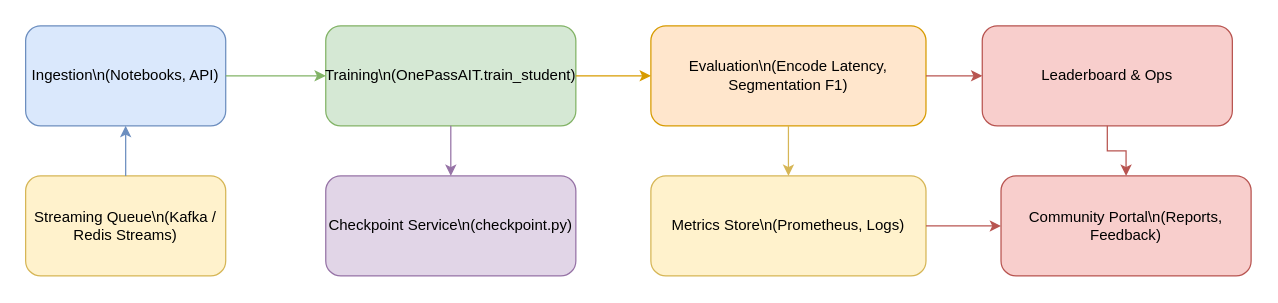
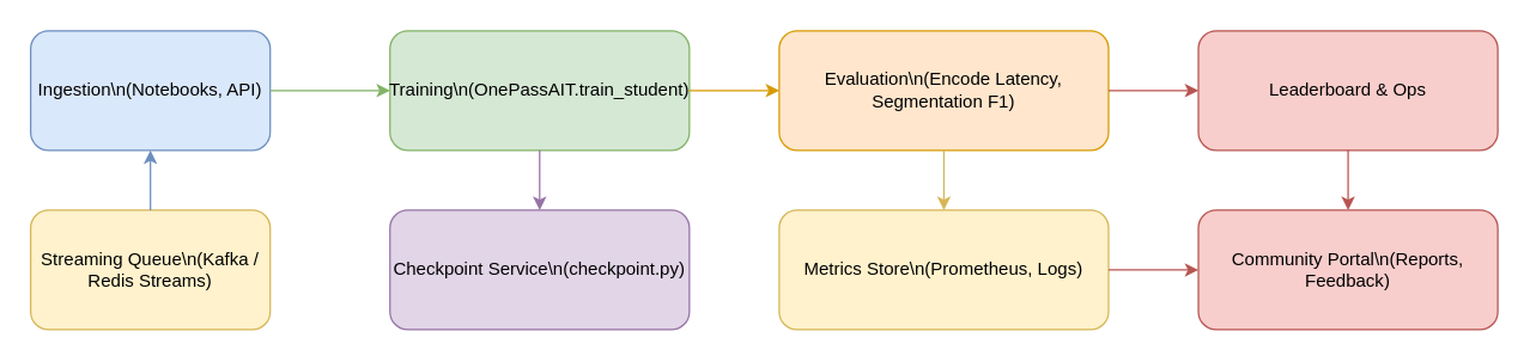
  <mxCell id="0" />
  <mxCell id="1" parent="0" />
  <mxCell id="2" value="Ingestion\n(Notebooks, API)" style="rounded=1;whiteSpace=wrap;html=1;fillColor=#dae8fc;strokeColor=#6c8ebf;" vertex="1" parent="1"><mxGeometry x="20" y="20" width="160" height="80" as="geometry" /></mxCell>
  <mxCell id="3" value="Training\n(OnePassAIT.train_student)" style="rounded=1;whiteSpace=wrap;html=1;fillColor=#d5e8d4;strokeColor=#82b366;" vertex="1" parent="1"><mxGeometry x="260" y="20" width="200" height="80" as="geometry" /></mxCell>
  <mxCell id="4" value="Evaluation\n(Encode Latency, Segmentation F1)" style="rounded=1;whiteSpace=wrap;html=1;fillColor=#ffe6cc;strokeColor=#d79b00;" vertex="1" parent="1"><mxGeometry x="520" y="20" width="220" height="80" as="geometry" /></mxCell>
- <mxCell id="5" value="Leaderboard &amp; Ops" style="rounded=1;whiteSpace=wrap;html=1;fillColor=#f8cecc;strokeColor=#b85450;" vertex="1" parent="1"><mxGeometry x="785" y="20" width="200" height="80" as="geometry" /></mxCell>
+ <mxCell id="5" value="Leaderboard &amp; Ops" style="rounded=1;whiteSpace=wrap;html=1;fillColor=#f8cecc;strokeColor=#b85450;" vertex="1" parent="1"><mxGeometry x="800" y="20" width="200" height="80" as="geometry" /></mxCell>
  <mxCell id="6" value="Streaming Queue\n(Kafka / Redis Streams)" style="rounded=1;whiteSpace=wrap;html=1;fillColor=#fff2cc;strokeColor=#d6b656;" vertex="1" parent="1"><mxGeometry x="20" y="140" width="160" height="80" as="geometry" /></mxCell>
  <mxCell id="7" value="Checkpoint Service\n(checkpoint.py)" style="rounded=1;whiteSpace=wrap;html=1;fillColor=#e1d5e7;strokeColor=#9673a6;" vertex="1" parent="1"><mxGeometry x="260" y="140" width="200" height="80" as="geometry" /></mxCell>
  <mxCell id="8" value="Metrics Store\n(Prometheus, Logs)" style="rounded=1;whiteSpace=wrap;html=1;fillColor=#fff2cc;strokeColor=#d6b656;" vertex="1" parent="1"><mxGeometry x="520" y="140" width="220" height="80" as="geometry" /></mxCell>
  <mxCell id="9" value="Community Portal\n(Reports, Feedback)" style="rounded=1;whiteSpace=wrap;html=1;fillColor=#f8cecc;strokeColor=#b85450;" vertex="1" parent="1"><mxGeometry x="800" y="140" width="200" height="80" as="geometry" /></mxCell>
  <mxCell id="10" style="edgeStyle=orthogonalEdgeStyle;rounded=0;orthogonalLoop=1;jettySize=auto;html=1;strokeColor=#6c8ebf;" edge="1" parent="1" source="6" target="2"><mxGeometry relative="1" as="geometry" /></mxCell>
  <mxCell id="11" style="edgeStyle=orthogonalEdgeStyle;rounded=0;orthogonalLoop=1;jettySize=auto;html=1;strokeColor=#82b366;" edge="1" parent="1" source="2" target="3"><mxGeometry relative="1" as="geometry" /></mxCell>
  <mxCell id="12" style="edgeStyle=orthogonalEdgeStyle;rounded=0;orthogonalLoop=1;jettySize=auto;html=1;strokeColor=#d79b00;" edge="1" parent="1" source="3" target="4"><mxGeometry relative="1" as="geometry" /></mxCell>
  <mxCell id="13" style="edgeStyle=orthogonalEdgeStyle;rounded=0;orthogonalLoop=1;jettySize=auto;html=1;strokeColor=#b85450;" edge="1" parent="1" source="4" target="5"><mxGeometry relative="1" as="geometry" /></mxCell>
  <mxCell id="14" style="edgeStyle=orthogonalEdgeStyle;rounded=0;orthogonalLoop=1;jettySize=auto;html=1;strokeColor=#9673a6;" edge="1" parent="1" source="3" target="7"><mxGeometry relative="1" as="geometry" /></mxCell>
  <mxCell id="15" style="edgeStyle=orthogonalEdgeStyle;rounded=0;orthogonalLoop=1;jettySize=auto;html=1;strokeColor=#d6b656;" edge="1" parent="1" source="4" target="8"><mxGeometry relative="1" as="geometry" /></mxCell>
  <mxCell id="16" style="edgeStyle=orthogonalEdgeStyle;rounded=0;orthogonalLoop=1;jettySize=auto;html=1;strokeColor=#b85450;" edge="1" parent="1" source="8" target="9"><mxGeometry relative="1" as="geometry" /></mxCell>
  <mxCell id="17" style="edgeStyle=orthogonalEdgeStyle;rounded=0;orthogonalLoop=1;jettySize=auto;html=1;strokeColor=#b85450;" edge="1" parent="1" source="5" target="9"><mxGeometry relative="1" as="geometry" /></mxCell>
